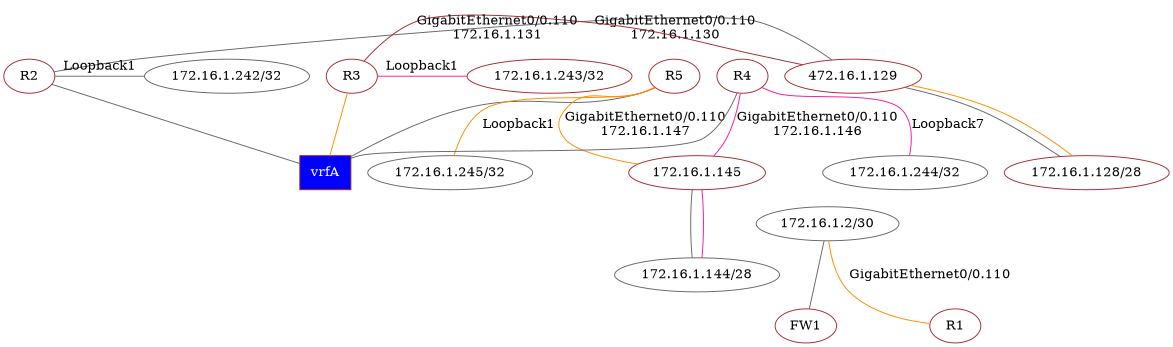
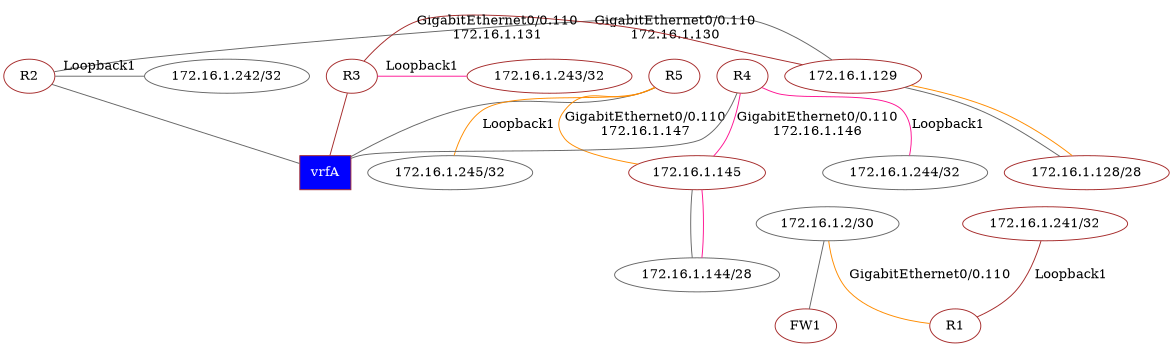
  graph {
    node [color=brown]
    edge [color=gray40]
-   "172.16.1.129" [label="472.16.1.129"]
+   "172.16.1.129"
    "172.16.1.242/32" [color=gray40]
    "172.16.1.243/32"
    R5
    R2
    R3
    R4
    R1
    FW1
    "172.16.1.128/28"
    vrfA [fillcolor=blue fontcolor=white shape=box style=filled]
    "172.16.1.145"
    "172.16.1.245/32" [color=gray40]
    "172.16.1.244/32" [color=gray40]
    "172.16.1.2/30" [color=gray40]
+   "172.16.1.241/32"
    "172.16.1.144/28" [color=gray40]
    subgraph sub_1 {
      rank=same
      "172.16.1.129"
      "172.16.1.242/32"
      "172.16.1.243/32"
      R5
    }
    subgraph sub_2 {
      rank=same
      R5
      R2
      R3
      R4
    }
    subgraph sub_3 {
      rank=max
      R1
    }
    subgraph sub_4 {
      rank=sink
      FW1
    }
    "172.16.1.129" -- "172.16.1.128/28"
    "172.16.1.129" -- "172.16.1.128/28" [color=darkorange]
    R5 -- vrfA
    R5 -- "172.16.1.145" [color=darkorange label="GigabitEthernet0/0.110\n172.16.1.147"]
    R5 -- "172.16.1.245/32" [color=darkorange label=Loopback1]
    R2 -- "172.16.1.129" [label="GigabitEthernet0/0.110\n172.16.1.130"]
    R2 -- "172.16.1.242/32" [label=Loopback1]
    R2 -- vrfA
    R3 -- "172.16.1.129" [color=brown label="GigabitEthernet0/0.110\n172.16.1.131"]
    R3 -- "172.16.1.243/32" [color=deeppink label=Loopback1]
-   R3 -- vrfA [color=darkorange]
+   R3 -- vrfA [color=brown]
    R4 -- vrfA
    R4 -- "172.16.1.145" [color=deeppink label="GigabitEthernet0/0.110\n172.16.1.146"]
-   R4 -- "172.16.1.244/32" [color=deeppink label=Loopback7]
+   R4 -- "172.16.1.244/32" [color=deeppink label=Loopback1]
    R1 -- "172.16.1.2/30" [color=darkorange label="GigabitEthernet0/0.110"]
+   R1 -- "172.16.1.241/32" [color=brown label=Loopback1]
    FW1 -- "172.16.1.2/30"
    "172.16.1.145" -- "172.16.1.144/28"
    "172.16.1.145" -- "172.16.1.144/28" [color=deeppink]
  }
